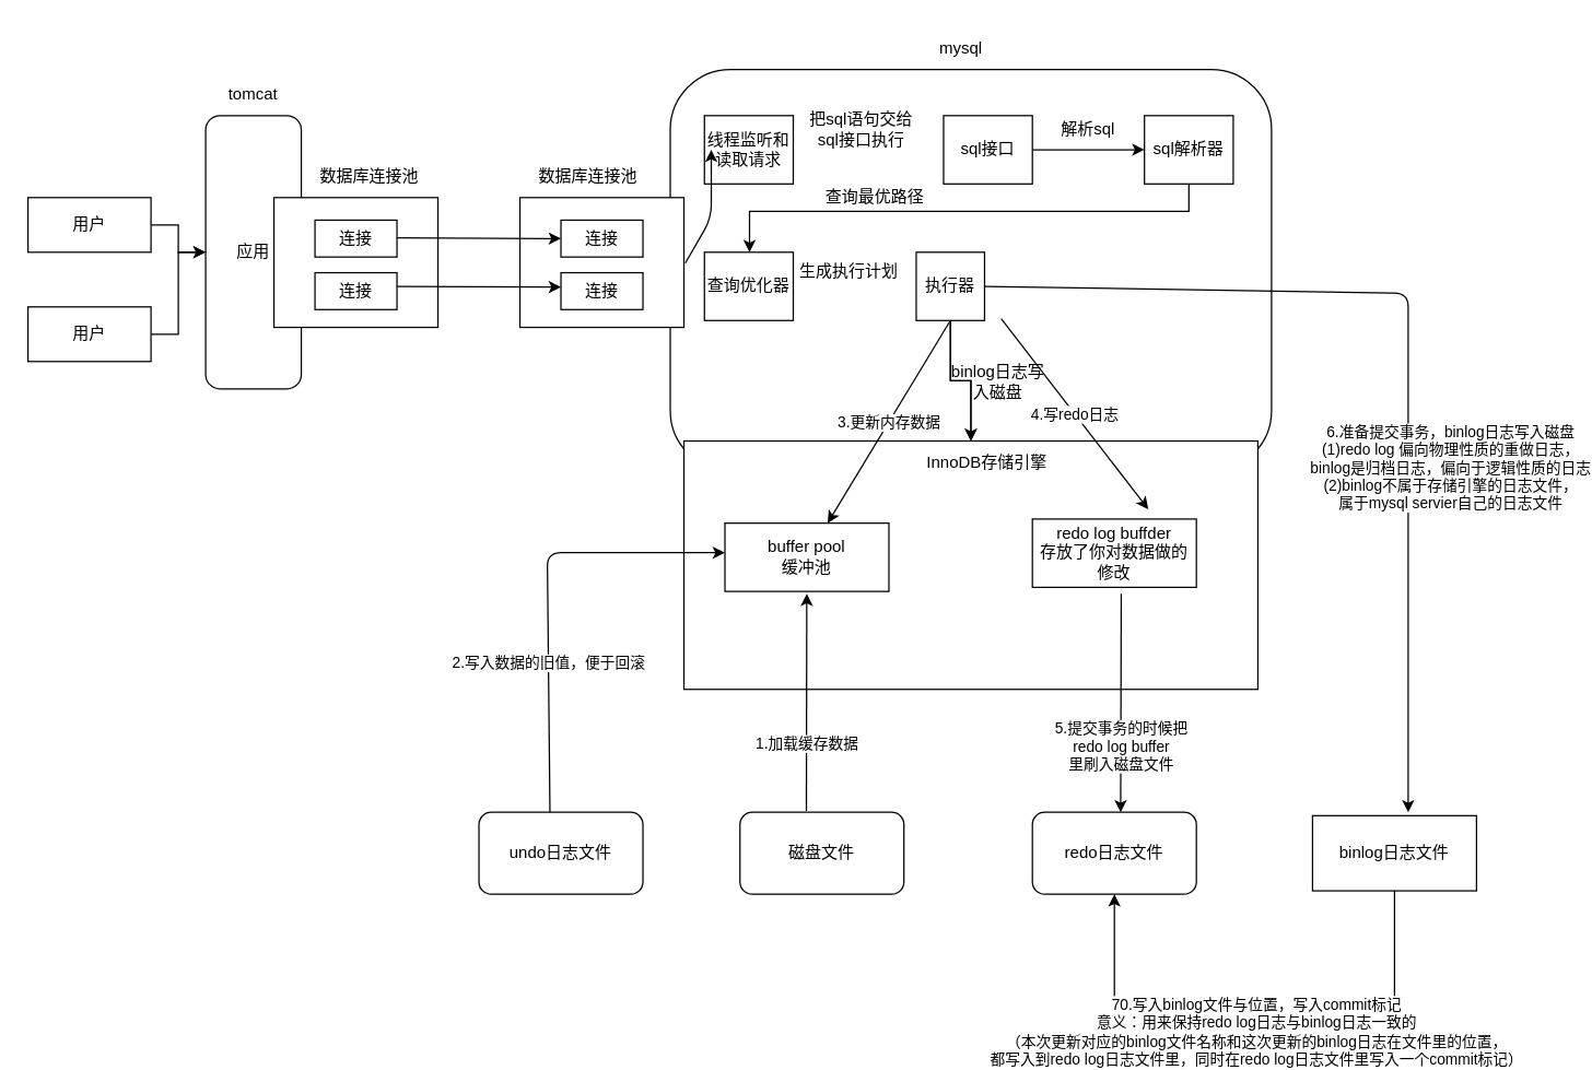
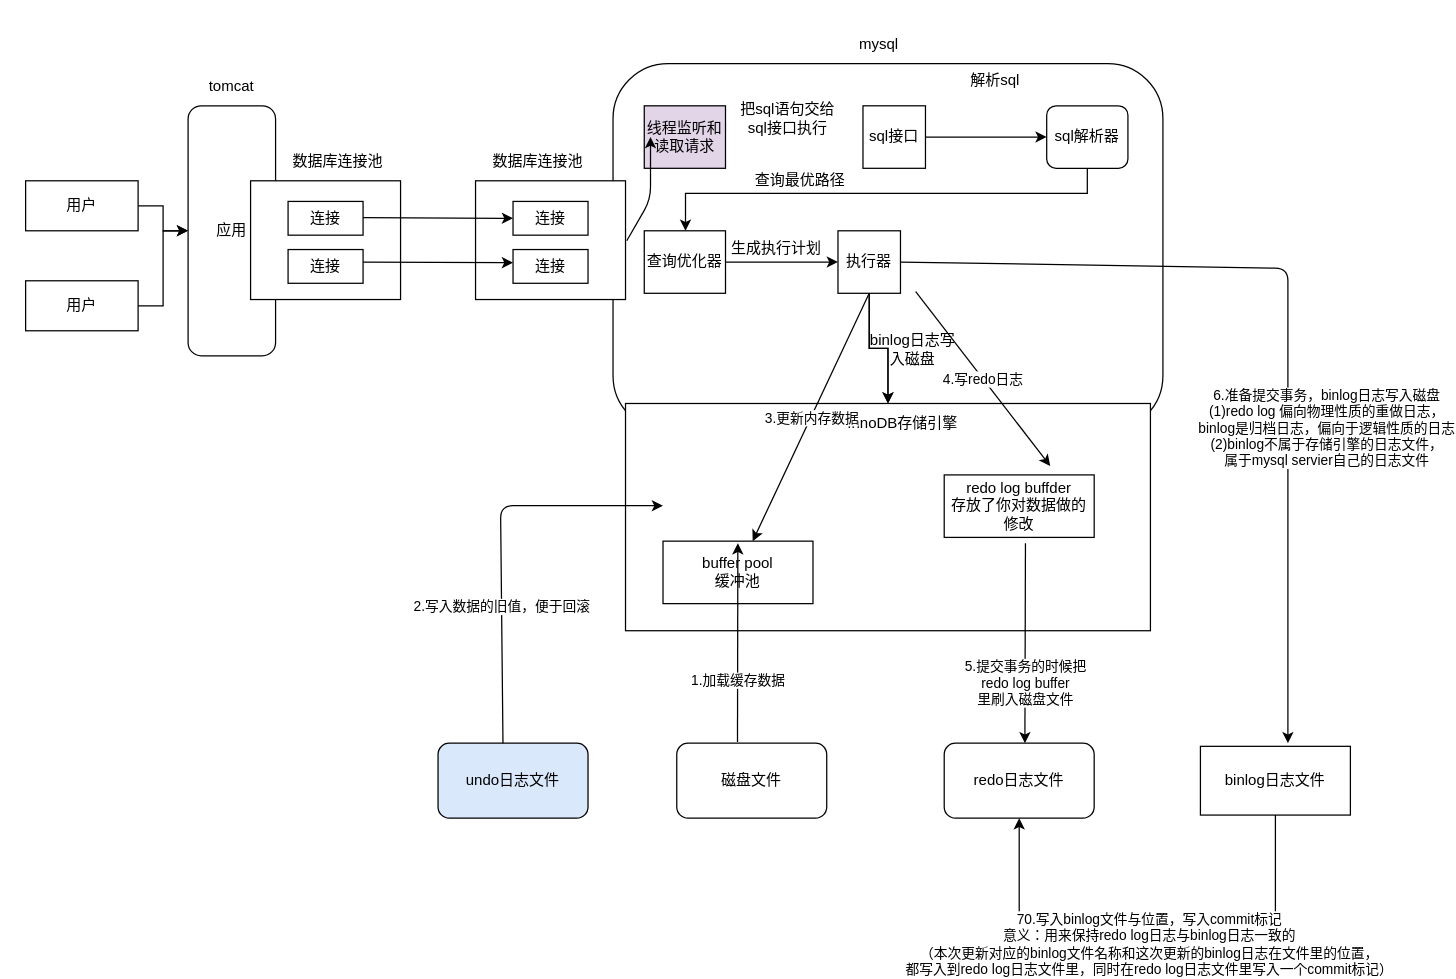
  <mxCell id="0" />
  <mxCell id="1" parent="0" />
  <mxCell id="2" value="应用" style="rounded=1;whiteSpace=wrap;html=1;" vertex="1" parent="1"><mxGeometry x="150" y="84" width="70" height="200" as="geometry" /></mxCell>
  <mxCell id="3" value="" style="edgeStyle=orthogonalEdgeStyle;rounded=0;orthogonalLoop=1;jettySize=auto;html=1;" edge="1" parent="1" source="4" target="2"><mxGeometry relative="1" as="geometry" /></mxCell>
  <mxCell id="4" value="用户" style="rounded=0;whiteSpace=wrap;html=1;" vertex="1" parent="1"><mxGeometry x="20" y="144" width="90" height="40" as="geometry" /></mxCell>
  <mxCell id="5" value="" style="edgeStyle=orthogonalEdgeStyle;rounded=0;orthogonalLoop=1;jettySize=auto;html=1;" edge="1" parent="1" source="6" target="2"><mxGeometry relative="1" as="geometry" /></mxCell>
  <mxCell id="6" value="用户" style="rounded=0;whiteSpace=wrap;html=1;" vertex="1" parent="1"><mxGeometry x="20" y="224" width="90" height="40" as="geometry" /></mxCell>
  <mxCell id="7" value="tomcat" style="text;html=1;strokeColor=none;fillColor=none;align=center;verticalAlign=middle;whiteSpace=wrap;rounded=0;" vertex="1" parent="1"><mxGeometry x="155" y="54" width="60" height="30" as="geometry" /></mxCell>
  <mxCell id="8" value="" style="rounded=1;whiteSpace=wrap;html=1;" vertex="1" parent="1"><mxGeometry x="490" y="50.25" width="440" height="293.75" as="geometry" /></mxCell>
  <mxCell id="9" value="" style="rounded=0;whiteSpace=wrap;html=1;" vertex="1" parent="1"><mxGeometry x="200" y="144" width="120" height="95" as="geometry" /></mxCell>
  <mxCell id="10" value="连接" style="rounded=0;whiteSpace=wrap;html=1;" vertex="1" parent="1"><mxGeometry x="230" y="160.5" width="60" height="27" as="geometry" /></mxCell>
  <mxCell id="11" value="&lt;span&gt;连接&lt;/span&gt;" style="rounded=0;whiteSpace=wrap;html=1;" vertex="1" parent="1"><mxGeometry x="230" y="199" width="60" height="27" as="geometry" /></mxCell>
  <mxCell id="12" value="数据库连接池" style="text;html=1;strokeColor=none;fillColor=none;align=center;verticalAlign=middle;whiteSpace=wrap;rounded=0;" vertex="1" parent="1"><mxGeometry x="230" y="114" width="80" height="30" as="geometry" /></mxCell>
  <mxCell id="13" value="" style="rounded=0;whiteSpace=wrap;html=1;" vertex="1" parent="1"><mxGeometry x="380" y="144" width="120" height="95" as="geometry" /></mxCell>
  <mxCell id="14" value="连接" style="rounded=0;whiteSpace=wrap;html=1;" vertex="1" parent="1"><mxGeometry x="410" y="160.5" width="60" height="27" as="geometry" /></mxCell>
  <mxCell id="15" value="&lt;span&gt;连接&lt;/span&gt;" style="rounded=0;whiteSpace=wrap;html=1;" vertex="1" parent="1"><mxGeometry x="410" y="199" width="60" height="27" as="geometry" /></mxCell>
  <mxCell id="16" value="数据库连接池" style="text;html=1;strokeColor=none;fillColor=none;align=center;verticalAlign=middle;whiteSpace=wrap;rounded=0;" vertex="1" parent="1"><mxGeometry x="390" y="114" width="80" height="30" as="geometry" /></mxCell>
  <mxCell id="17" value="" style="endArrow=classic;html=1;entryX=0;entryY=0.5;entryDx=0;entryDy=0;" edge="1" parent="1" target="14"><mxGeometry width="50" height="50" relative="1" as="geometry"><mxPoint x="290" y="173.5" as="sourcePoint" /><mxPoint x="400" y="173.5" as="targetPoint" /></mxGeometry></mxCell>
  <mxCell id="18" value="" style="endArrow=classic;html=1;entryX=0;entryY=0.5;entryDx=0;entryDy=0;" edge="1" parent="1"><mxGeometry width="50" height="50" relative="1" as="geometry"><mxPoint x="290" y="209" as="sourcePoint" /><mxPoint x="410" y="209.5" as="targetPoint" /></mxGeometry></mxCell>
  <mxCell id="19" value="mysql" style="text;html=1;strokeColor=none;fillColor=none;align=center;verticalAlign=middle;whiteSpace=wrap;rounded=0;" vertex="1" parent="1"><mxGeometry x="672.5" y="20.25" width="60" height="30" as="geometry" /></mxCell>
- <mxCell id="20" value="线程监听和读取请求" style="rounded=0;whiteSpace=wrap;html=1;" vertex="1" parent="1"><mxGeometry x="515" y="84" width="65" height="50" as="geometry" /></mxCell>
+ <mxCell id="20" value="线程监听和读取请求" style="rounded=0;whiteSpace=wrap;html=1;fillColor=#e1d5e7;" vertex="1" parent="1"><mxGeometry x="515" y="84" width="65" height="50" as="geometry" /></mxCell>
  <mxCell id="21" value="" style="edgeStyle=orthogonalEdgeStyle;rounded=0;orthogonalLoop=1;jettySize=auto;html=1;" edge="1" parent="1" source="22" target="25"><mxGeometry relative="1" as="geometry" /></mxCell>
- <mxCell id="22" value="sql接口" style="rounded=0;whiteSpace=wrap;html=1;" vertex="1" parent="1"><mxGeometry x="690" y="84" width="65" height="50" as="geometry" /></mxCell>
+ <mxCell id="22" value="sql接口" style="rounded=0;whiteSpace=wrap;html=1;" vertex="1" parent="1"><mxGeometry x="690" y="84" width="50" height="50" as="geometry" /></mxCell>
  <mxCell id="23" value="把sql语句交给sql接口执行" style="text;html=1;strokeColor=none;fillColor=none;align=center;verticalAlign=middle;whiteSpace=wrap;rounded=0;" vertex="1" parent="1"><mxGeometry x="590" y="84" width="80" height="20" as="geometry" /></mxCell>
  <mxCell id="24" style="edgeStyle=orthogonalEdgeStyle;rounded=0;orthogonalLoop=1;jettySize=auto;html=1;" edge="1" parent="1" source="25" target="27"><mxGeometry relative="1" as="geometry"><Array as="points"><mxPoint x="870" y="154" /><mxPoint x="548" y="154" /></Array></mxGeometry></mxCell>
- <mxCell id="25" value="sql解析器" style="rounded=0;whiteSpace=wrap;html=1;" vertex="1" parent="1"><mxGeometry x="837" y="84" width="65" height="50" as="geometry" /></mxCell>
+ <mxCell id="25" value="sql解析器" style="whiteSpace=wrap;html=1;rounded=1;" vertex="1" parent="1"><mxGeometry x="837" y="84" width="65" height="50" as="geometry" /></mxCell>
+ <mxCell id="26" value="" style="edgeStyle=orthogonalEdgeStyle;rounded=0;orthogonalLoop=1;jettySize=auto;html=1;" edge="1" parent="1" source="27" target="31"><mxGeometry relative="1" as="geometry" /></mxCell>
  <mxCell id="27" value="查询优化器" style="rounded=0;whiteSpace=wrap;html=1;" vertex="1" parent="1"><mxGeometry x="515" y="184" width="65" height="50" as="geometry" /></mxCell>
- <mxCell id="28" value="解析sql" style="text;html=1;strokeColor=none;fillColor=none;align=center;verticalAlign=middle;whiteSpace=wrap;rounded=0;" vertex="1" parent="1"><mxGeometry x="756" y="84" width="80" height="20" as="geometry" /></mxCell>
+ <mxCell id="28" value="解析sql" style="text;html=1;strokeColor=none;fillColor=none;align=center;verticalAlign=middle;whiteSpace=wrap;rounded=0;" vertex="1" parent="1"><mxGeometry x="756" y="54" width="80" height="20" as="geometry" /></mxCell>
  <mxCell id="29" value="查询最优路径" style="text;html=1;strokeColor=none;fillColor=none;align=center;verticalAlign=middle;whiteSpace=wrap;rounded=0;" vertex="1" parent="1"><mxGeometry x="600" y="134" width="80" height="20" as="geometry" /></mxCell>
  <mxCell id="30" style="edgeStyle=orthogonalEdgeStyle;rounded=0;orthogonalLoop=1;jettySize=auto;html=1;" edge="1" parent="1" source="31" target="35"><mxGeometry relative="1" as="geometry" /></mxCell>
  <mxCell id="31" value="执行器" style="rounded=0;whiteSpace=wrap;html=1;" vertex="1" parent="1"><mxGeometry x="670" y="184" width="50" height="50" as="geometry" /></mxCell>
  <mxCell id="32" value="生成执行计划" style="text;html=1;strokeColor=none;fillColor=none;align=center;verticalAlign=middle;whiteSpace=wrap;rounded=0;" vertex="1" parent="1"><mxGeometry x="581" y="187.5" width="80" height="20" as="geometry" /></mxCell>
  <mxCell id="33" value="" style="group" vertex="1" connectable="0" parent="1"><mxGeometry x="500" y="254" width="420" height="250" as="geometry" /></mxCell>
  <mxCell id="34" value="InnoDB存储引擎" style="text;html=1;strokeColor=none;fillColor=none;align=center;verticalAlign=middle;whiteSpace=wrap;rounded=0;" vertex="1" parent="33"><mxGeometry x="150.37" y="90.909" width="103.704" height="45.455" as="geometry" /></mxCell>
  <mxCell id="35" value="" style="rounded=0;whiteSpace=wrap;html=1;" vertex="1" parent="33"><mxGeometry y="68.182" width="420" height="181.818" as="geometry" /></mxCell>
  <mxCell id="36" value="" style="group" vertex="1" connectable="0" parent="33"><mxGeometry x="170.001" y="50.001" width="103.704" height="68.182" as="geometry" /></mxCell>
  <mxCell id="37" value="" style="edgeStyle=orthogonalEdgeStyle;rounded=0;orthogonalLoop=1;jettySize=auto;html=1;" edge="1" parent="36"><mxGeometry relative="1" as="geometry" /></mxCell>
  <mxCell id="38" value="InnoDB存储引擎" style="text;html=1;strokeColor=none;fillColor=none;align=center;verticalAlign=middle;whiteSpace=wrap;rounded=0;" vertex="1" parent="36"><mxGeometry width="103.704" height="68.182" as="geometry" /></mxCell>
- <mxCell id="39" value="buffer pool&lt;br&gt;缓冲池" style="rounded=0;whiteSpace=wrap;html=1;" vertex="1" parent="33"><mxGeometry x="30" y="128.333" width="120" height="50" as="geometry" /></mxCell>
+ <mxCell id="39" value="buffer pool&lt;br&gt;缓冲池" style="rounded=0;whiteSpace=wrap;html=1;" vertex="1" parent="33"><mxGeometry x="30" y="178.333" width="120" height="50" as="geometry" /></mxCell>
  <mxCell id="40" value="redo log buffder&lt;br&gt;存放了你对数据做的修改" style="rounded=0;whiteSpace=wrap;html=1;" vertex="1" parent="33"><mxGeometry x="255" y="125.333" width="120" height="50" as="geometry" /></mxCell>
  <mxCell id="41" value="" style="endArrow=classic;html=1;exitX=0.433;exitY=0.017;exitDx=0;exitDy=0;exitPerimeter=0;" edge="1" parent="33" source="53"><mxGeometry relative="1" as="geometry"><mxPoint x="-70" y="150" as="sourcePoint" /><mxPoint x="30" y="150" as="targetPoint" /><Array as="points"><mxPoint x="-100" y="150" /></Array></mxGeometry></mxCell>
  <mxCell id="42" value="2.写入数据的旧值，便于回滚" style="edgeLabel;resizable=0;html=1;align=center;verticalAlign=middle;" connectable="0" vertex="1" parent="41"><mxGeometry relative="1" as="geometry"><mxPoint y="50" as="offset" /></mxGeometry></mxCell>
  <mxCell id="43" value="" style="endArrow=classic;html=1;exitX=0.652;exitY=1.055;exitDx=0;exitDy=0;exitPerimeter=0;" edge="1" parent="33"><mxGeometry relative="1" as="geometry"><mxPoint x="232.19" y="-21.4" as="sourcePoint" /><mxPoint x="339.81" y="118.183" as="targetPoint" /></mxGeometry></mxCell>
  <mxCell id="44" value="4.写redo日志" style="edgeLabel;resizable=0;html=1;align=center;verticalAlign=middle;" connectable="0" vertex="1" parent="43"><mxGeometry relative="1" as="geometry" /></mxCell>
  <mxCell id="45" value="" style="endArrow=classic;html=1;" edge="1" parent="1"><mxGeometry width="50" height="50" relative="1" as="geometry"><mxPoint x="501" y="192" as="sourcePoint" /><mxPoint x="520" y="109" as="targetPoint" /><Array as="points"><mxPoint x="520" y="159" /></Array></mxGeometry></mxCell>
  <mxCell id="46" value="" style="group" vertex="1" connectable="0" parent="1"><mxGeometry x="690" y="264" width="80" height="30" as="geometry" /></mxCell>
  <mxCell id="47" value="" style="edgeStyle=orthogonalEdgeStyle;rounded=0;orthogonalLoop=1;jettySize=auto;html=1;" edge="1" parent="46" source="31" target="35"><mxGeometry relative="1" as="geometry" /></mxCell>
  <mxCell id="48" value="binlog日志写入磁盘" style="text;html=1;strokeColor=none;fillColor=none;align=center;verticalAlign=middle;whiteSpace=wrap;rounded=0;" vertex="1" parent="46"><mxGeometry width="80" height="30" as="geometry" /></mxCell>
  <mxCell id="49" value="磁盘文件" style="rounded=1;whiteSpace=wrap;html=1;" vertex="1" parent="1"><mxGeometry x="541" y="594" width="120" height="60" as="geometry" /></mxCell>
  <mxCell id="50" value="redo日志文件" style="rounded=1;whiteSpace=wrap;html=1;" vertex="1" parent="1"><mxGeometry x="755" y="594" width="120" height="60" as="geometry" /></mxCell>
  <mxCell id="51" value="" style="endArrow=classic;html=1;entryX=0.214;entryY=0.615;entryDx=0;entryDy=0;entryPerimeter=0;exitX=0.405;exitY=-0.016;exitDx=0;exitDy=0;exitPerimeter=0;" edge="1" parent="1" source="49" target="35"><mxGeometry relative="1" as="geometry"><mxPoint x="590" y="584" as="sourcePoint" /><mxPoint x="720" y="574" as="targetPoint" /></mxGeometry></mxCell>
  <mxCell id="52" value="1.加载缓存数据" style="edgeLabel;resizable=0;html=1;align=center;verticalAlign=middle;" connectable="0" vertex="1" parent="51"><mxGeometry relative="1" as="geometry"><mxPoint x="-0.44" y="30" as="offset" /></mxGeometry></mxCell>
- <mxCell id="53" value="undo日志文件" style="rounded=1;whiteSpace=wrap;html=1;" vertex="1" parent="1"><mxGeometry x="350" y="594" width="120" height="60" as="geometry" /></mxCell>
+ <mxCell id="53" value="undo日志文件" style="rounded=1;whiteSpace=wrap;html=1;fillColor=#dae8fc;" vertex="1" parent="1"><mxGeometry x="350" y="594" width="120" height="60" as="geometry" /></mxCell>
  <mxCell id="54" value="" style="endArrow=classic;html=1;exitX=0.5;exitY=1;exitDx=0;exitDy=0;" edge="1" parent="1" source="31" target="39"><mxGeometry relative="1" as="geometry"><mxPoint x="570" y="284" as="sourcePoint" /><mxPoint x="670" y="284" as="targetPoint" /></mxGeometry></mxCell>
  <mxCell id="55" value="3.更新内存数据" style="edgeLabel;resizable=0;html=1;align=center;verticalAlign=middle;" connectable="0" vertex="1" parent="54"><mxGeometry relative="1" as="geometry" /></mxCell>
  <mxCell id="56" value="" style="endArrow=classic;html=1;entryX=0.576;entryY=-0.083;entryDx=0;entryDy=0;entryPerimeter=0;" edge="1" parent="1"><mxGeometry relative="1" as="geometry"><mxPoint x="820" y="434" as="sourcePoint" /><mxPoint x="819.56" y="594" as="targetPoint" /></mxGeometry></mxCell>
  <mxCell id="57" value="5.提交事务的时候把&lt;br&gt;redo log buffer&lt;br&gt;里刷入磁盘文件" style="edgeLabel;resizable=0;html=1;align=center;verticalAlign=middle;" connectable="0" vertex="1" parent="56"><mxGeometry relative="1" as="geometry"><mxPoint y="31.8" as="offset" /></mxGeometry></mxCell>
  <mxCell id="58" value="binlog日志文件" style="rounded=0;whiteSpace=wrap;html=1;" vertex="1" parent="1"><mxGeometry x="960" y="596.5" width="120" height="55" as="geometry" /></mxCell>
  <mxCell id="59" value="" style="endArrow=classic;html=1;exitX=1;exitY=0.5;exitDx=0;exitDy=0;" edge="1" parent="1" source="31"><mxGeometry relative="1" as="geometry"><mxPoint x="990" y="454" as="sourcePoint" /><mxPoint x="1030" y="594" as="targetPoint" /><Array as="points"><mxPoint x="1030" y="214" /><mxPoint x="1030" y="284" /></Array></mxGeometry></mxCell>
  <mxCell id="60" value="6.准备提交事务，binlog日志写入磁盘&lt;br&gt;(1)redo log 偏向物理性质的重做日志，&lt;br&gt;binlog是归档日志，偏向于逻辑性质的日志&lt;br&gt;(2)binlog不属于存储引擎的日志文件，&lt;br&gt;属于mysql servier自己的日志文件" style="edgeLabel;resizable=0;html=1;align=center;verticalAlign=middle;" connectable="0" vertex="1" parent="59"><mxGeometry relative="1" as="geometry"><mxPoint x="30" y="92.38" as="offset" /></mxGeometry></mxCell>
  <mxCell id="61" value="" style="endArrow=classic;html=1;exitX=0.5;exitY=1;exitDx=0;exitDy=0;entryX=0.5;entryY=1;entryDx=0;entryDy=0;" edge="1" parent="1" source="58" target="50"><mxGeometry relative="1" as="geometry"><mxPoint x="930" y="774" as="sourcePoint" /><mxPoint x="1030" y="774" as="targetPoint" /><Array as="points"><mxPoint x="1020" y="744" /><mxPoint x="1020" y="754" /><mxPoint x="920" y="754" /><mxPoint x="815" y="754" /><mxPoint x="815" y="694" /></Array></mxGeometry></mxCell>
  <mxCell id="62" value="70.写入binlog文件与位置，写入commit标记&lt;br&gt;意义：用来保持redo log日志与binlog日志一致的&lt;br&gt;（本次更新对应的binlog文件名称和这次更新的binlog日志在文件里的位置，&lt;br&gt;都写入到redo log日志文件里，同时在redo log日志文件里写入一个commit标记）" style="edgeLabel;resizable=0;html=1;align=center;verticalAlign=middle;" connectable="0" vertex="1" parent="61"><mxGeometry relative="1" as="geometry" /></mxCell>
